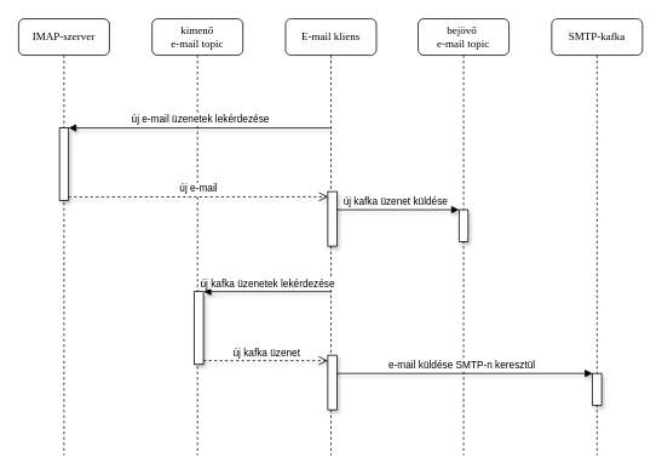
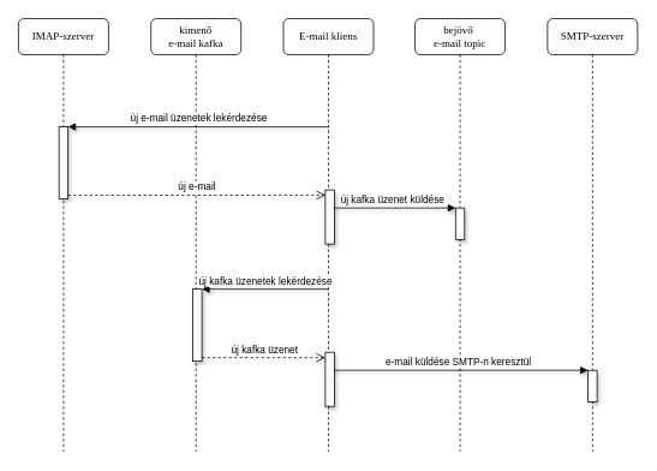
  <mxCell id="0" />
  <mxCell id="1" parent="0" />
  <mxCell id="2" value="bejövő&amp;nbsp;&lt;br&gt;e-mail topic" style="shape=umlLifeline;perimeter=lifelinePerimeter;whiteSpace=wrap;html=1;container=1;collapsible=0;recursiveResize=0;outlineConnect=0;rounded=1;shadow=0;comic=0;labelBackgroundColor=none;strokeWidth=1;fontFamily=Verdana;fontSize=12;align=center;" parent="1" vertex="1"><mxGeometry x="460" y="20" width="100" height="480" as="geometry" /></mxCell>
  <mxCell id="3" value="" style="html=1;points=[];perimeter=orthogonalPerimeter;shadow=1;" parent="2" vertex="1"><mxGeometry x="45" y="210" width="10" height="35" as="geometry" /></mxCell>
  <mxCell id="4" value="e-mail küldése SMTP-n keresztül" style="html=1;verticalAlign=bottom;endArrow=block;entryX=0;entryY=0;shadow=1;" parent="1" source="13" target="10" edge="1"><mxGeometry relative="1" as="geometry"><mxPoint x="363.5" y="402.5" as="sourcePoint" /></mxGeometry></mxCell>
  <mxCell id="5" value="IMAP-szerver" style="shape=umlLifeline;perimeter=lifelinePerimeter;whiteSpace=wrap;html=1;container=1;collapsible=0;recursiveResize=0;outlineConnect=0;rounded=1;shadow=0;comic=0;labelBackgroundColor=none;strokeWidth=1;fontFamily=Verdana;fontSize=12;align=center;" parent="1" vertex="1"><mxGeometry x="20" y="20" width="100" height="480" as="geometry" /></mxCell>
  <mxCell id="6" value="" style="html=1;points=[];perimeter=orthogonalPerimeter;shadow=1;" parent="5" vertex="1"><mxGeometry x="45" y="120" width="10" height="80" as="geometry" /></mxCell>
- <mxCell id="7" value="kimenő &lt;br&gt;e-mail topic" style="shape=umlLifeline;perimeter=lifelinePerimeter;whiteSpace=wrap;html=1;container=1;collapsible=0;recursiveResize=0;outlineConnect=0;rounded=1;shadow=0;comic=0;labelBackgroundColor=none;strokeWidth=1;fontFamily=Verdana;fontSize=12;align=center;" parent="1" vertex="1"><mxGeometry x="167" y="20" width="100" height="480" as="geometry" /></mxCell>
+ <mxCell id="7" value="kimenő &lt;br&gt;e-mail kafka" style="shape=umlLifeline;perimeter=lifelinePerimeter;whiteSpace=wrap;html=1;container=1;collapsible=0;recursiveResize=0;outlineConnect=0;rounded=1;shadow=0;comic=0;labelBackgroundColor=none;strokeWidth=1;fontFamily=Verdana;fontSize=12;align=center;" parent="1" vertex="1"><mxGeometry x="167" y="20" width="100" height="480" as="geometry" /></mxCell>
  <mxCell id="8" value="" style="html=1;points=[];perimeter=orthogonalPerimeter;shadow=1;" parent="7" vertex="1"><mxGeometry x="46.5" y="300.0" width="10" height="80" as="geometry" /></mxCell>
- <mxCell id="9" value="SMTP-kafka" style="shape=umlLifeline;perimeter=lifelinePerimeter;whiteSpace=wrap;html=1;container=1;collapsible=0;recursiveResize=0;outlineConnect=0;rounded=1;shadow=0;comic=0;labelBackgroundColor=none;strokeWidth=1;fontFamily=Verdana;fontSize=12;align=center;" parent="1" vertex="1"><mxGeometry x="607" y="20" width="100" height="480" as="geometry" /></mxCell>
+ <mxCell id="9" value="SMTP-szerver" style="shape=umlLifeline;perimeter=lifelinePerimeter;whiteSpace=wrap;html=1;container=1;collapsible=0;recursiveResize=0;outlineConnect=0;rounded=1;shadow=0;comic=0;labelBackgroundColor=none;strokeWidth=1;fontFamily=Verdana;fontSize=12;align=center;" parent="1" vertex="1"><mxGeometry x="607" y="20" width="100" height="480" as="geometry" /></mxCell>
  <mxCell id="10" value="" style="html=1;points=[];perimeter=orthogonalPerimeter;shadow=1;" parent="9" vertex="1"><mxGeometry x="45" y="390" width="10" height="35" as="geometry" /></mxCell>
  <mxCell id="11" value="új e-mail üzenetek lekérdezése" style="html=1;verticalAlign=bottom;endArrow=block;entryX=1;entryY=0;shadow=1;" parent="1" target="6" edge="1"><mxGeometry relative="1" as="geometry"><mxPoint x="363.5" y="140" as="sourcePoint" /></mxGeometry></mxCell>
  <mxCell id="12" value="új kafka üzenet küldése" style="html=1;verticalAlign=bottom;endArrow=block;entryX=0;entryY=0;shadow=1;" parent="1" source="13" target="3" edge="1"><mxGeometry relative="1" as="geometry"><mxPoint x="365.167" y="222.5" as="sourcePoint" /></mxGeometry></mxCell>
  <mxCell id="13" value="E-mail kliens" style="shape=umlLifeline;perimeter=lifelinePerimeter;whiteSpace=wrap;html=1;container=1;collapsible=0;recursiveResize=0;outlineConnect=0;rounded=1;shadow=0;comic=0;labelBackgroundColor=none;strokeWidth=1;fontFamily=Verdana;fontSize=12;align=center;" parent="1" vertex="1"><mxGeometry x="314" y="20" width="100" height="480" as="geometry" /></mxCell>
  <mxCell id="14" value="" style="html=1;points=[];perimeter=orthogonalPerimeter;shadow=1;" parent="13" vertex="1"><mxGeometry x="46.5" y="190.0" width="10" height="60" as="geometry" /></mxCell>
  <mxCell id="15" value="" style="html=1;points=[];perimeter=orthogonalPerimeter;shadow=1;" parent="13" vertex="1"><mxGeometry x="46.5" y="370.0" width="10" height="60" as="geometry" /></mxCell>
  <mxCell id="16" value="új e-mail" style="html=1;verticalAlign=bottom;endArrow=open;dashed=1;endSize=8;exitX=1;exitY=0.95;shadow=1;entryX=0.02;entryY=0.095;entryDx=0;entryDy=0;entryPerimeter=0;" parent="1" source="6" target="14" edge="1"><mxGeometry relative="1" as="geometry"><mxPoint x="307" y="216" as="targetPoint" /></mxGeometry></mxCell>
  <mxCell id="17" value="új kafka üzenetek lekérdezése" style="html=1;verticalAlign=bottom;endArrow=block;entryX=1;entryY=0;shadow=1;" parent="1" target="8" edge="1"><mxGeometry relative="1" as="geometry"><mxPoint x="364" y="320" as="sourcePoint" /></mxGeometry></mxCell>
  <mxCell id="18" value="új kafka üzenet" style="html=1;verticalAlign=bottom;endArrow=open;dashed=1;endSize=8;exitX=1;exitY=0.95;shadow=1;" parent="1" source="8" target="15" edge="1"><mxGeometry relative="1" as="geometry"><mxPoint x="364" y="377" as="targetPoint" /></mxGeometry></mxCell>
